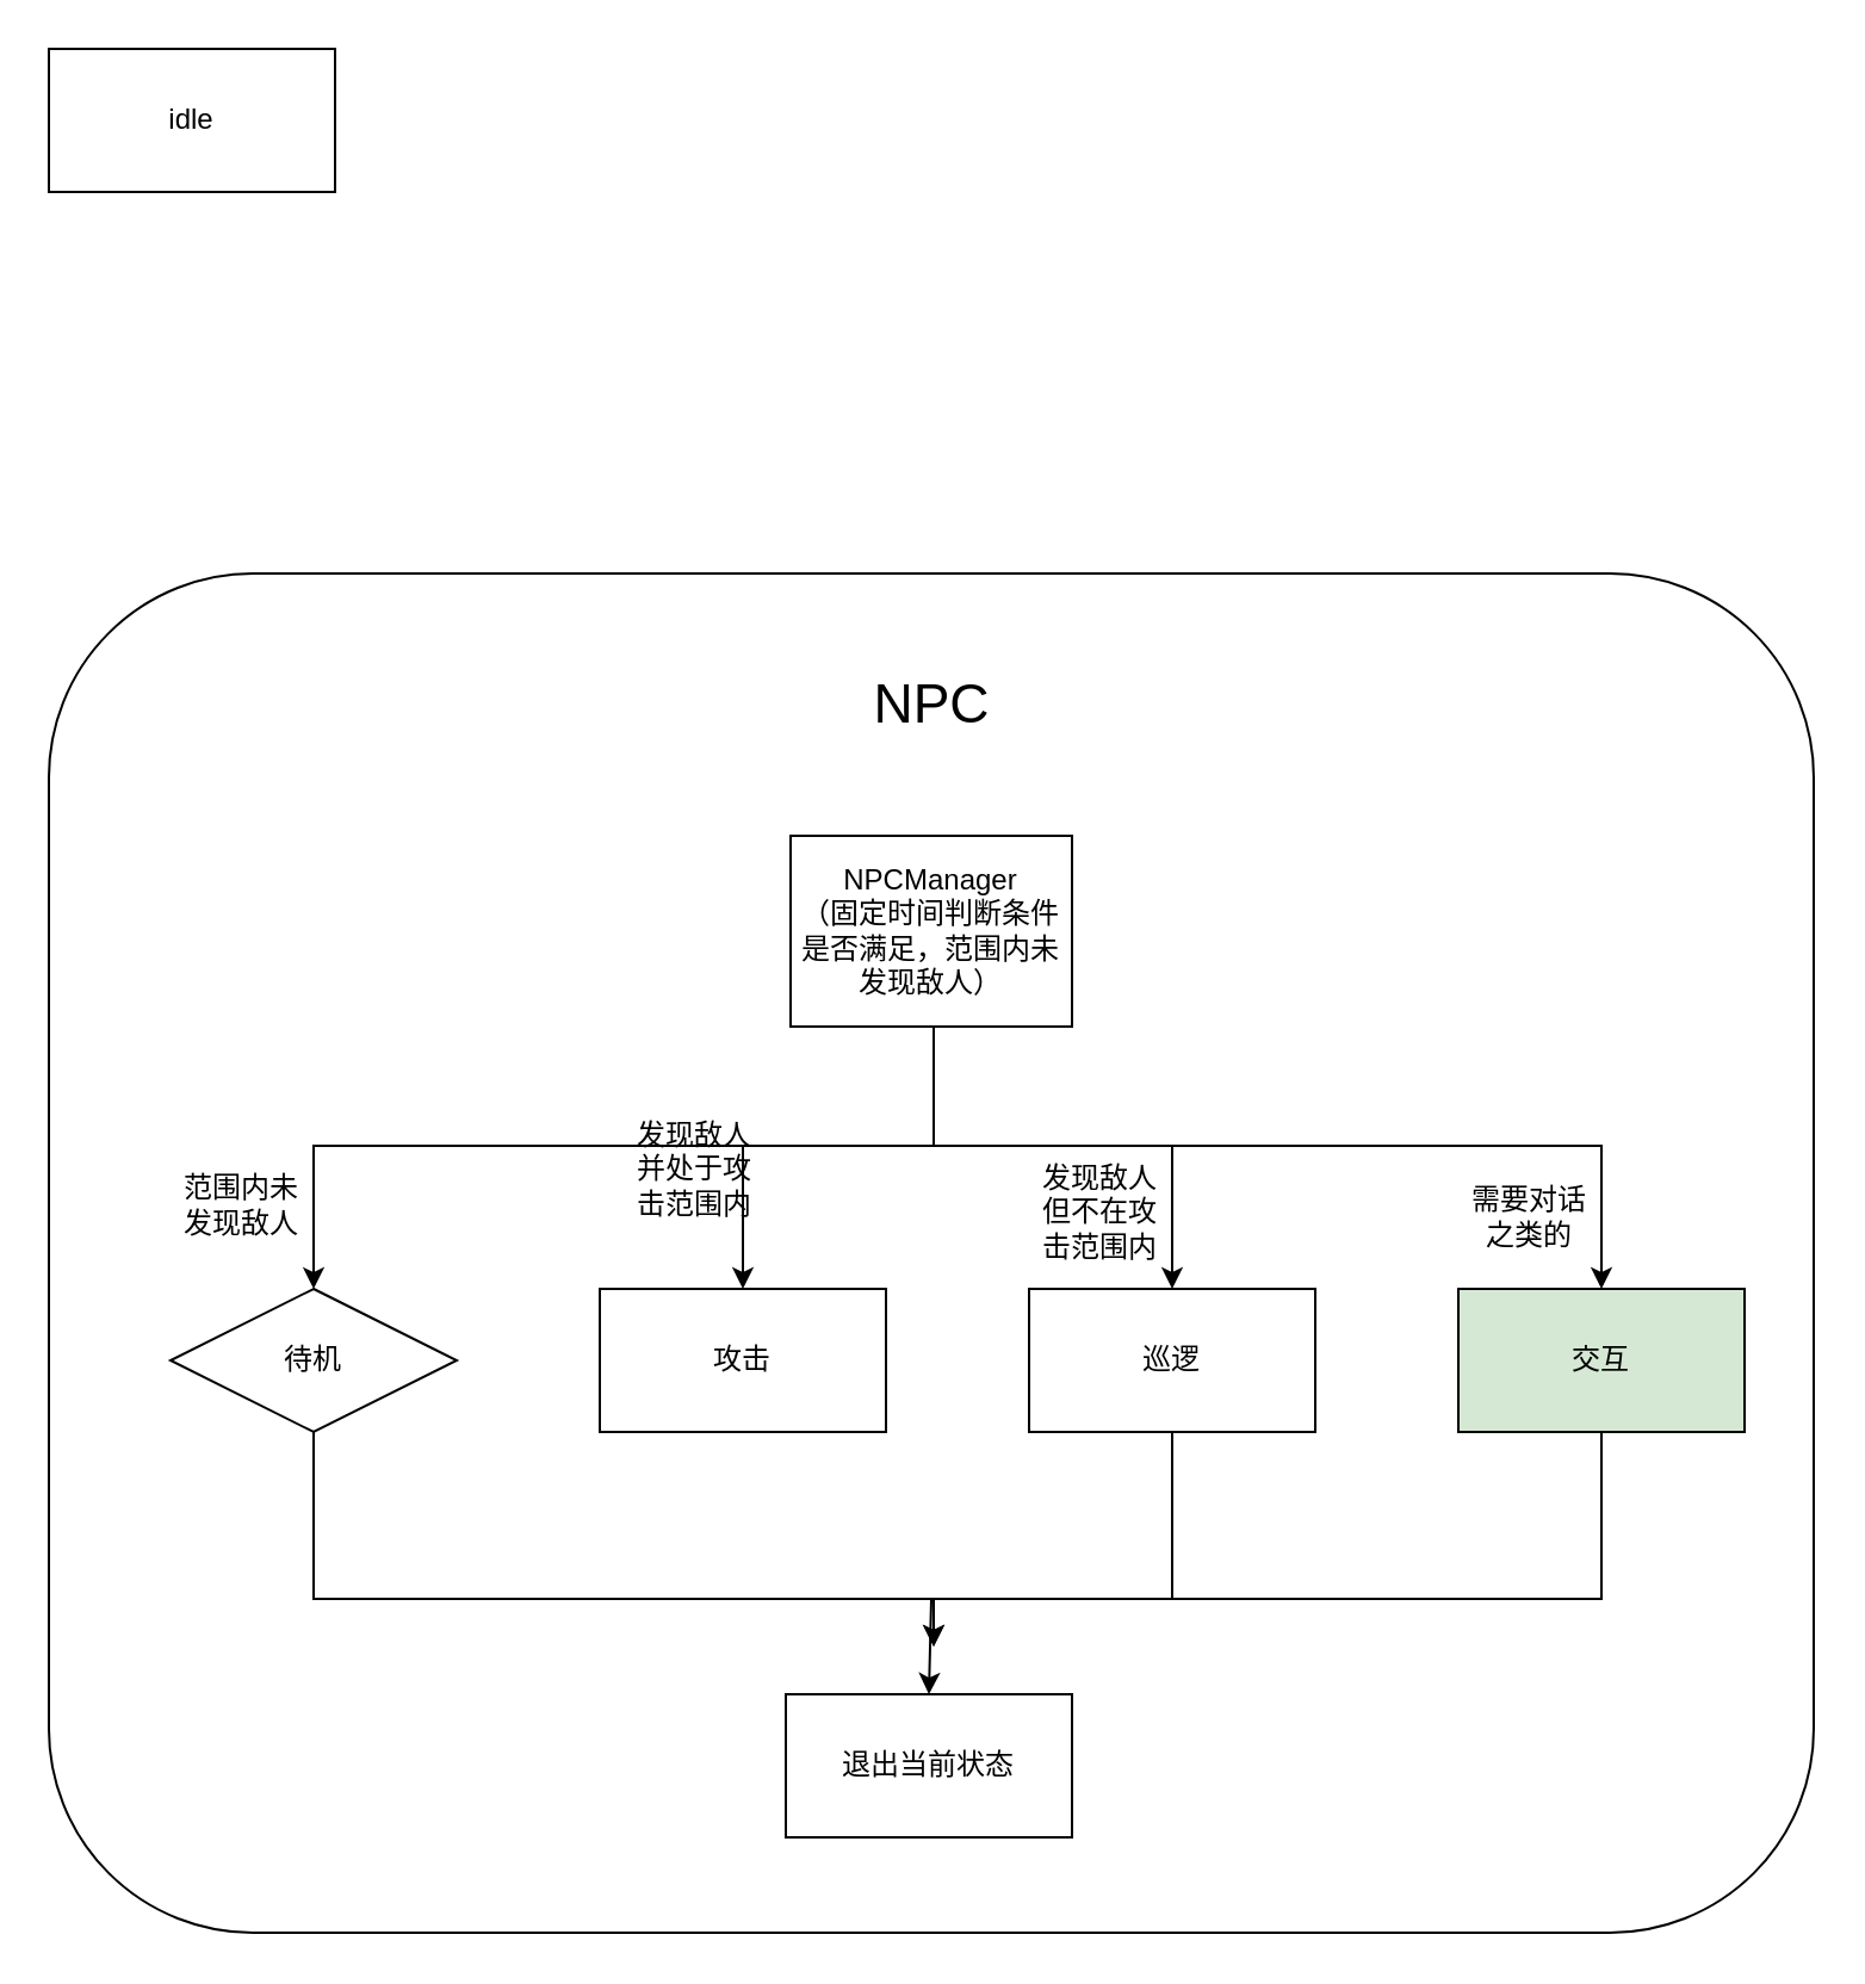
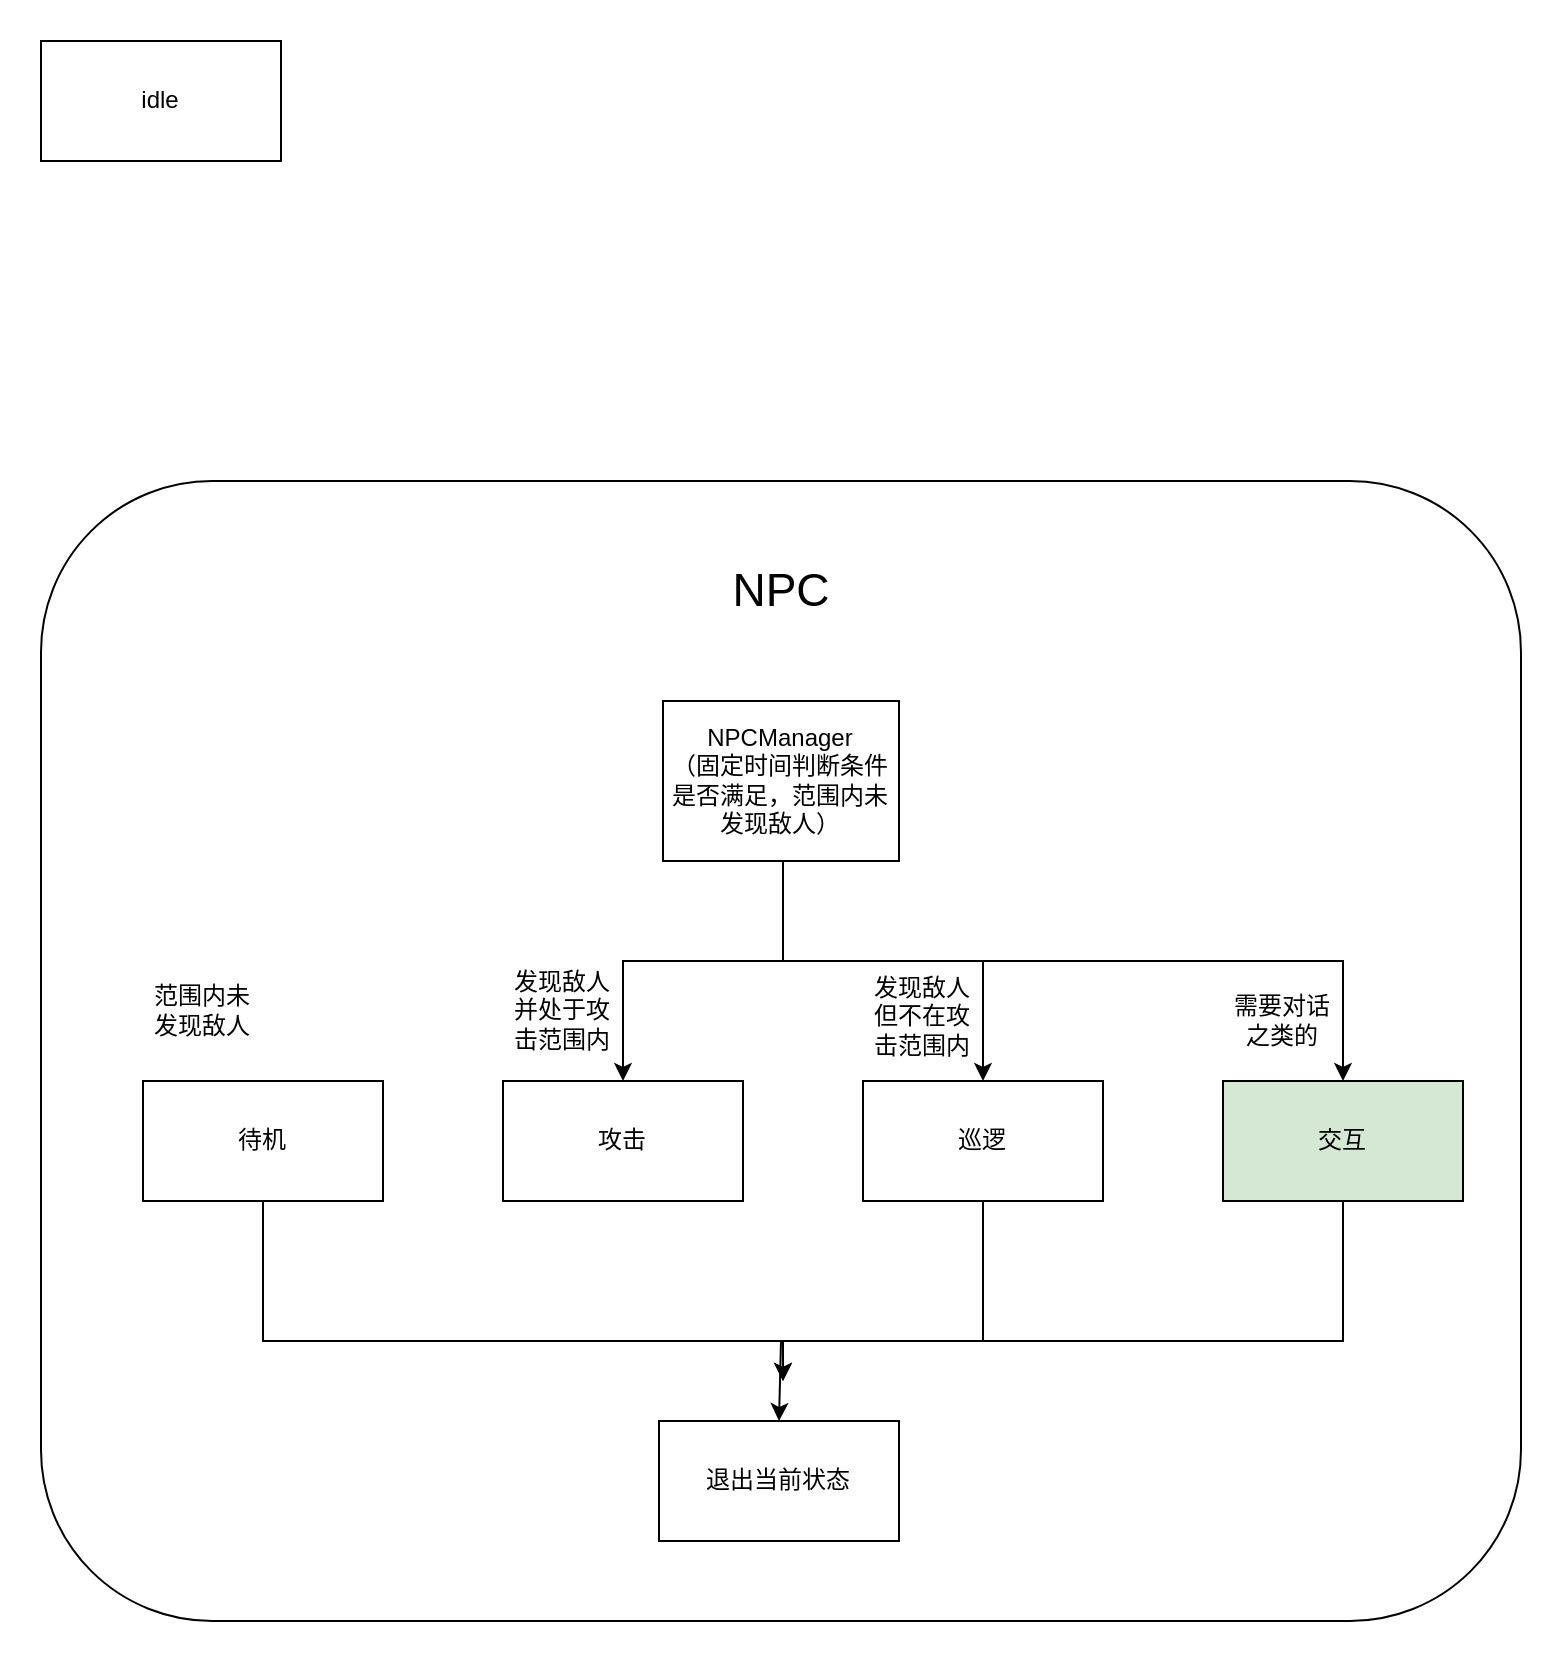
  <mxCell id="0" />
  <mxCell id="1" parent="0" />
  <mxCell id="2" value="&lt;div style=&quot;&quot;&gt;&lt;br&gt;&lt;/div&gt;" style="rounded=1;whiteSpace=wrap;html=1;align=center;" vertex="1" parent="1"><mxGeometry x="20" y="240" width="740" height="570" as="geometry" /></mxCell>
  <mxCell id="3" value="idle" style="rounded=0;whiteSpace=wrap;html=1;" vertex="1" parent="1"><mxGeometry x="20" y="20" width="120" height="60" as="geometry" /></mxCell>
- <mxCell id="4" style="edgeStyle=orthogonalEdgeStyle;rounded=0;orthogonalLoop=1;jettySize=auto;html=1;entryX=0.5;entryY=0;entryDx=0;entryDy=0;" edge="1" parent="1" source="8" target="10"><mxGeometry relative="1" as="geometry"><Array as="points"><mxPoint x="391" y="480" /><mxPoint x="131" y="480" /></Array></mxGeometry></mxCell>
  <mxCell id="5" style="edgeStyle=orthogonalEdgeStyle;rounded=0;orthogonalLoop=1;jettySize=auto;html=1;entryX=0.5;entryY=0;entryDx=0;entryDy=0;" edge="1" parent="1" source="8" target="11"><mxGeometry relative="1" as="geometry"><Array as="points"><mxPoint x="391" y="480" /><mxPoint x="311" y="480" /></Array></mxGeometry></mxCell>
  <mxCell id="6" style="edgeStyle=orthogonalEdgeStyle;rounded=0;orthogonalLoop=1;jettySize=auto;html=1;entryX=0.5;entryY=0;entryDx=0;entryDy=0;" edge="1" parent="1" source="8" target="13"><mxGeometry relative="1" as="geometry"><Array as="points"><mxPoint x="391" y="480" /><mxPoint x="491" y="480" /></Array></mxGeometry></mxCell>
  <mxCell id="7" style="edgeStyle=orthogonalEdgeStyle;rounded=0;orthogonalLoop=1;jettySize=auto;html=1;entryX=0.5;entryY=0;entryDx=0;entryDy=0;" edge="1" parent="1" source="8" target="15"><mxGeometry relative="1" as="geometry"><Array as="points"><mxPoint x="391" y="480" /><mxPoint x="671" y="480" /></Array></mxGeometry></mxCell>
  <mxCell id="8" value="NPCManager&lt;br&gt;（固定时间判断条件是否满足，范围内未发现敌人）" style="rounded=0;whiteSpace=wrap;html=1;" vertex="1" parent="1"><mxGeometry x="331" y="350" width="118" height="80" as="geometry" /></mxCell>
  <mxCell id="9" style="edgeStyle=orthogonalEdgeStyle;rounded=0;orthogonalLoop=1;jettySize=auto;html=1;entryX=0.5;entryY=0;entryDx=0;entryDy=0;fontSize=23;" edge="1" parent="1" source="10" target="21"><mxGeometry relative="1" as="geometry"><Array as="points"><mxPoint x="131" y="670" /><mxPoint x="390" y="670" /></Array></mxGeometry></mxCell>
- <mxCell id="10" value="待机" style="rhombus;whiteSpace=wrap;html=1;" vertex="1" parent="1"><mxGeometry x="71" y="540" width="120" height="60" as="geometry" /></mxCell>
+ <mxCell id="10" value="待机" style="rounded=0;whiteSpace=wrap;html=1;" vertex="1" parent="1"><mxGeometry x="71" y="540" width="120" height="60" as="geometry" /></mxCell>
  <mxCell id="11" value="攻击" style="rounded=0;whiteSpace=wrap;html=1;" vertex="1" parent="1"><mxGeometry x="251" y="540" width="120" height="60" as="geometry" /></mxCell>
  <mxCell id="12" style="edgeStyle=orthogonalEdgeStyle;rounded=0;orthogonalLoop=1;jettySize=auto;html=1;fontSize=23;" edge="1" parent="1" source="13"><mxGeometry relative="1" as="geometry"><mxPoint x="391" y="690" as="targetPoint" /><Array as="points"><mxPoint x="491" y="670" /><mxPoint x="391" y="670" /></Array></mxGeometry></mxCell>
  <mxCell id="13" value="巡逻" style="rounded=0;whiteSpace=wrap;html=1;" vertex="1" parent="1"><mxGeometry x="431" y="540" width="120" height="60" as="geometry" /></mxCell>
  <mxCell id="14" style="edgeStyle=orthogonalEdgeStyle;rounded=0;orthogonalLoop=1;jettySize=auto;html=1;fontSize=23;" edge="1" parent="1" source="15"><mxGeometry relative="1" as="geometry"><mxPoint x="391" y="690" as="targetPoint" /><Array as="points"><mxPoint x="671" y="670" /><mxPoint x="391" y="670" /></Array></mxGeometry></mxCell>
  <mxCell id="15" value="交互" style="rounded=0;whiteSpace=wrap;html=1;fillColor=#d5e8d4;" vertex="1" parent="1"><mxGeometry x="611" y="540" width="120" height="60" as="geometry" /></mxCell>
  <mxCell id="16" value="范围内未发现敌人" style="text;html=1;strokeColor=none;fillColor=none;align=center;verticalAlign=middle;whiteSpace=wrap;rounded=0;" vertex="1" parent="1"><mxGeometry x="71" y="490" width="60" height="30" as="geometry" /></mxCell>
- <mxCell id="17" value="发现敌人并处于攻击范围内" style="text;html=1;strokeColor=none;fillColor=none;align=center;verticalAlign=middle;whiteSpace=wrap;rounded=0;" vertex="1" parent="1"><mxGeometry x="261" y="470" width="60" height="40" as="geometry" /></mxCell>
+ <mxCell id="17" value="发现敌人并处于攻击范围内" style="text;html=1;strokeColor=none;fillColor=none;align=center;verticalAlign=middle;whiteSpace=wrap;rounded=0;" vertex="1" parent="1"><mxGeometry x="251" y="485" width="60" height="40" as="geometry" /></mxCell>
  <mxCell id="18" value="发现敌人但不在攻击范围内" style="text;html=1;strokeColor=none;fillColor=none;align=center;verticalAlign=middle;whiteSpace=wrap;rounded=0;" vertex="1" parent="1"><mxGeometry x="431" y="485" width="60" height="45" as="geometry" /></mxCell>
  <mxCell id="19" value="需要对话之类的" style="text;html=1;strokeColor=none;fillColor=none;align=center;verticalAlign=middle;whiteSpace=wrap;rounded=0;" vertex="1" parent="1"><mxGeometry x="611" y="490" width="60" height="40" as="geometry" /></mxCell>
  <mxCell id="20" value="&lt;font style=&quot;font-size: 23px;&quot;&gt;NPC&lt;/font&gt;" style="text;html=1;strokeColor=none;fillColor=none;align=center;verticalAlign=middle;whiteSpace=wrap;rounded=0;" vertex="1" parent="1"><mxGeometry x="319.5" y="270" width="141" height="50" as="geometry" /></mxCell>
  <mxCell id="21" value="退出当前状态" style="rounded=0;whiteSpace=wrap;html=1;" vertex="1" parent="1"><mxGeometry x="329" y="710" width="120" height="60" as="geometry" /></mxCell>
